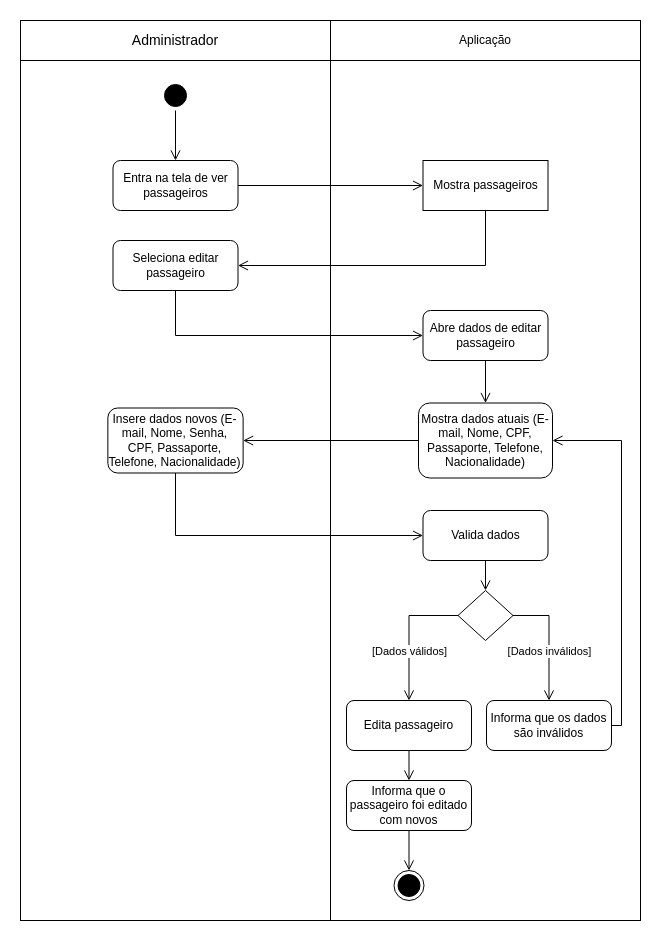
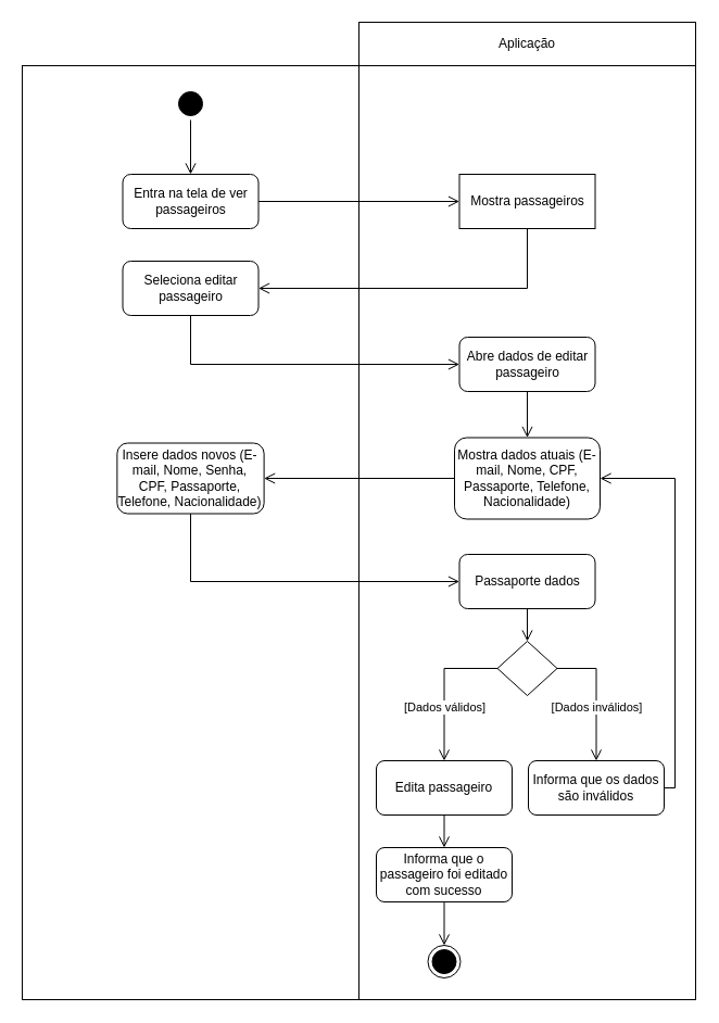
  <mxCell id="0" />
  <mxCell id="1" parent="0" />
  <mxCell id="2" value="" style="rounded=0;whiteSpace=wrap;html=1;" parent="1" vertex="1"><mxGeometry x="20" y="60" width="310" height="860" as="geometry" /></mxCell>
  <mxCell id="3" value="" style="rounded=0;whiteSpace=wrap;html=1;" parent="1" vertex="1"><mxGeometry x="330" y="60" width="310" height="860" as="geometry" /></mxCell>
- <mxCell id="4" value="&lt;font style=&quot;font-size: 14px;&quot;&gt;Administrador&lt;/font&gt;" style="rounded=0;whiteSpace=wrap;html=1;" parent="1" vertex="1"><mxGeometry x="20" y="20" width="310" height="40" as="geometry" /></mxCell>
  <mxCell id="5" value="Aplicação" style="rounded=0;whiteSpace=wrap;html=1;" parent="1" vertex="1"><mxGeometry x="330" y="20" width="310" height="40" as="geometry" /></mxCell>
  <mxCell id="6" value="" style="ellipse;html=1;shape=startState;fillColor=#000000;strokeColor=#000000;" parent="1" vertex="1"><mxGeometry x="160" y="80" width="30" height="30" as="geometry" /></mxCell>
  <mxCell id="7" value="" style="edgeStyle=orthogonalEdgeStyle;html=1;verticalAlign=bottom;endArrow=open;endSize=8;strokeColor=#000000;rounded=0;entryX=0.5;entryY=0;entryDx=0;entryDy=0;" parent="1" source="6" target="8" edge="1"><mxGeometry relative="1" as="geometry"><mxPoint x="191" y="170" as="targetPoint" /></mxGeometry></mxCell>
  <mxCell id="8" value="Entra na tela de ver passageiros" style="rounded=1;whiteSpace=wrap;html=1;" parent="1" vertex="1"><mxGeometry x="112.5" y="160" width="125" height="50" as="geometry" /></mxCell>
  <mxCell id="9" value="Mostra dados atuais (E-mail, Nome, CPF, Passaporte, Telefone, Nacionalidade)" style="rounded=1;whiteSpace=wrap;html=1;" parent="1" vertex="1"><mxGeometry x="418" y="402.5" width="134" height="75" as="geometry" /></mxCell>
  <mxCell id="10" value="Insere dados novos (E-mail, Nome, Senha, CPF, Passaporte, Telefone, Nacionalidade)" style="rounded=1;whiteSpace=wrap;html=1;" parent="1" vertex="1"><mxGeometry x="107.37" y="407.5" width="135.25" height="65" as="geometry" /></mxCell>
  <mxCell id="11" value="" style="edgeStyle=orthogonalEdgeStyle;html=1;verticalAlign=bottom;endArrow=open;endSize=8;strokeColor=#000000;rounded=0;entryX=1;entryY=0.5;entryDx=0;entryDy=0;exitX=0;exitY=0.5;exitDx=0;exitDy=0;" parent="1" source="9" target="10" edge="1"><mxGeometry relative="1" as="geometry"><mxPoint x="521" y="260" as="targetPoint" /><mxPoint x="416" y="260" as="sourcePoint" /></mxGeometry></mxCell>
- <mxCell id="12" value="Valida dados" style="rounded=1;whiteSpace=wrap;html=1;" parent="1" vertex="1"><mxGeometry x="422.5" y="510" width="125" height="50" as="geometry" /></mxCell>
+ <mxCell id="12" value="Passaporte dados" style="rounded=1;whiteSpace=wrap;html=1;" parent="1" vertex="1"><mxGeometry x="422.5" y="510" width="125" height="50" as="geometry" /></mxCell>
  <mxCell id="13" value="" style="edgeStyle=orthogonalEdgeStyle;html=1;verticalAlign=bottom;endArrow=open;endSize=8;strokeColor=#000000;rounded=0;entryX=0;entryY=0.5;entryDx=0;entryDy=0;exitX=0.5;exitY=1;exitDx=0;exitDy=0;" parent="1" source="10" target="12" edge="1"><mxGeometry relative="1" as="geometry"><mxPoint x="139" y="445" as="targetPoint" /><mxPoint x="306" y="370" as="sourcePoint" /></mxGeometry></mxCell>
  <mxCell id="14" value="" style="rhombus;whiteSpace=wrap;html=1;" parent="1" vertex="1"><mxGeometry x="457.5" y="590" width="55" height="50" as="geometry" /></mxCell>
  <mxCell id="15" value="" style="edgeStyle=orthogonalEdgeStyle;html=1;verticalAlign=bottom;endArrow=open;endSize=8;strokeColor=#000000;rounded=0;entryX=0.5;entryY=0;entryDx=0;entryDy=0;exitX=0.5;exitY=1;exitDx=0;exitDy=0;" parent="1" source="12" target="14" edge="1"><mxGeometry relative="1" as="geometry"><mxPoint x="524" y="439" as="targetPoint" /><mxPoint x="356" y="394" as="sourcePoint" /></mxGeometry></mxCell>
  <mxCell id="16" value="Informa que os dados são inválidos" style="rounded=1;whiteSpace=wrap;html=1;" parent="1" vertex="1"><mxGeometry x="486" y="700" width="125" height="50" as="geometry" /></mxCell>
  <mxCell id="17" value="" style="edgeStyle=orthogonalEdgeStyle;html=1;verticalAlign=bottom;endArrow=open;endSize=8;strokeColor=#000000;rounded=0;entryX=0.5;entryY=0;entryDx=0;entryDy=0;exitX=1;exitY=0.5;exitDx=0;exitDy=0;" parent="1" source="14" target="16" edge="1"><mxGeometry relative="1" as="geometry"><mxPoint x="559" y="405" as="targetPoint" /><mxPoint x="559" y="380" as="sourcePoint" /></mxGeometry></mxCell>
  <mxCell id="18" value="[Dados inválidos]" style="edgeLabel;html=1;align=center;verticalAlign=middle;resizable=0;points=[];" parent="17" vertex="1" connectable="0"><mxGeometry x="-0.227" relative="1" as="geometry"><mxPoint y="24" as="offset" /></mxGeometry></mxCell>
  <mxCell id="19" value="" style="edgeStyle=orthogonalEdgeStyle;html=1;verticalAlign=bottom;endArrow=open;endSize=8;strokeColor=#000000;rounded=0;exitX=1;exitY=0.5;exitDx=0;exitDy=0;entryX=1;entryY=0.5;entryDx=0;entryDy=0;" parent="1" source="16" target="9" edge="1"><mxGeometry relative="1" as="geometry"><mxPoint x="727" y="440" as="targetPoint" /><mxPoint x="416" y="395" as="sourcePoint" /><Array as="points" /></mxGeometry></mxCell>
  <mxCell id="20" value="Edita passageiro" style="rounded=1;whiteSpace=wrap;html=1;" parent="1" vertex="1"><mxGeometry x="346" y="700" width="125" height="50" as="geometry" /></mxCell>
- <mxCell id="21" value="&lt;div&gt;Informa que o passageiro foi editado com novos&lt;br&gt;&lt;/div&gt;" style="rounded=1;whiteSpace=wrap;html=1;" parent="1" vertex="1"><mxGeometry x="346" y="780" width="125" height="50" as="geometry" /></mxCell>
+ <mxCell id="21" value="&lt;div&gt;Informa que o passageiro foi editado com sucesso&lt;br&gt;&lt;/div&gt;" style="rounded=1;whiteSpace=wrap;html=1;" parent="1" vertex="1"><mxGeometry x="346" y="780" width="125" height="50" as="geometry" /></mxCell>
  <mxCell id="22" value="" style="edgeStyle=orthogonalEdgeStyle;html=1;verticalAlign=bottom;endArrow=open;endSize=8;strokeColor=#000000;rounded=0;entryX=0.5;entryY=0;entryDx=0;entryDy=0;exitX=0;exitY=0.5;exitDx=0;exitDy=0;" parent="1" source="14" target="20" edge="1"><mxGeometry relative="1" as="geometry"><mxPoint x="558" y="405" as="targetPoint" /><mxPoint x="558" y="380" as="sourcePoint" /></mxGeometry></mxCell>
  <mxCell id="23" value="[Dados válidos]" style="edgeLabel;html=1;align=center;verticalAlign=middle;resizable=0;points=[];" parent="22" vertex="1" connectable="0"><mxGeometry x="-0.349" y="-2" relative="1" as="geometry"><mxPoint x="-5" y="37" as="offset" /></mxGeometry></mxCell>
  <mxCell id="24" value="" style="edgeStyle=orthogonalEdgeStyle;html=1;verticalAlign=bottom;endArrow=open;endSize=8;strokeColor=#000000;rounded=0;entryX=0.5;entryY=0;entryDx=0;entryDy=0;exitX=0.5;exitY=1;exitDx=0;exitDy=0;" parent="1" source="20" target="21" edge="1"><mxGeometry relative="1" as="geometry"><mxPoint x="481" y="430" as="targetPoint" /><mxPoint x="531" y="430" as="sourcePoint" /></mxGeometry></mxCell>
  <mxCell id="25" value="" style="ellipse;html=1;shape=endState;fillColor=#000000;strokeColor=#000000;" parent="1" vertex="1"><mxGeometry x="393.5" y="870" width="30" height="30" as="geometry" /></mxCell>
  <mxCell id="26" value="Mostra passageiros" style="whiteSpace=wrap;html=1;rounded=0;" parent="1" vertex="1"><mxGeometry x="422.5" y="160" width="125" height="50" as="geometry" /></mxCell>
  <mxCell id="27" value="" style="edgeStyle=orthogonalEdgeStyle;html=1;verticalAlign=bottom;endArrow=open;endSize=8;strokeColor=#000000;rounded=0;entryX=0;entryY=0.5;entryDx=0;entryDy=0;exitX=1;exitY=0.5;exitDx=0;exitDy=0;" parent="1" source="8" target="26" edge="1"><mxGeometry relative="1" as="geometry"><mxPoint x="248" y="285" as="targetPoint" /><mxPoint x="496" y="285" as="sourcePoint" /></mxGeometry></mxCell>
  <mxCell id="28" value="Seleciona editar passageiro" style="rounded=1;whiteSpace=wrap;html=1;" parent="1" vertex="1"><mxGeometry x="112.5" y="240" width="125" height="50" as="geometry" /></mxCell>
  <mxCell id="29" value="" style="edgeStyle=orthogonalEdgeStyle;html=1;verticalAlign=bottom;endArrow=open;endSize=8;strokeColor=#000000;rounded=0;entryX=1;entryY=0.5;entryDx=0;entryDy=0;exitX=0.5;exitY=1;exitDx=0;exitDy=0;" parent="1" source="26" target="28" edge="1"><mxGeometry relative="1" as="geometry"><mxPoint x="433" y="195" as="targetPoint" /><mxPoint x="248" y="195" as="sourcePoint" /></mxGeometry></mxCell>
  <mxCell id="30" value="" style="edgeStyle=orthogonalEdgeStyle;html=1;verticalAlign=bottom;endArrow=open;endSize=8;strokeColor=#000000;rounded=0;exitX=0.5;exitY=1;exitDx=0;exitDy=0;entryX=0;entryY=0.5;entryDx=0;entryDy=0;" parent="1" source="28" target="31" edge="1"><mxGeometry relative="1" as="geometry"><mxPoint x="433" y="195" as="targetPoint" /><mxPoint x="248" y="195" as="sourcePoint" /></mxGeometry></mxCell>
  <mxCell id="31" value="Abre dados de editar passageiro" style="rounded=1;whiteSpace=wrap;html=1;" parent="1" vertex="1"><mxGeometry x="422.5" y="310" width="125" height="50" as="geometry" /></mxCell>
  <mxCell id="32" value="" style="edgeStyle=orthogonalEdgeStyle;html=1;verticalAlign=bottom;endArrow=open;endSize=8;strokeColor=#000000;rounded=0;exitX=0.5;exitY=1;exitDx=0;exitDy=0;entryX=0.5;entryY=0;entryDx=0;entryDy=0;" parent="1" source="31" target="9" edge="1"><mxGeometry relative="1" as="geometry"><mxPoint x="485" y="400" as="targetPoint" /><mxPoint x="433" y="435" as="sourcePoint" /></mxGeometry></mxCell>
  <mxCell id="33" value="" style="edgeStyle=orthogonalEdgeStyle;html=1;verticalAlign=bottom;endArrow=open;endSize=8;strokeColor=#000000;rounded=0;entryX=0.5;entryY=0;entryDx=0;entryDy=0;exitX=0.5;exitY=1;exitDx=0;exitDy=0;" parent="1" source="21" target="25" edge="1"><mxGeometry relative="1" as="geometry"><mxPoint x="408.26" y="930" as="targetPoint" /><mxPoint x="408.26" y="870" as="sourcePoint" /></mxGeometry></mxCell>
